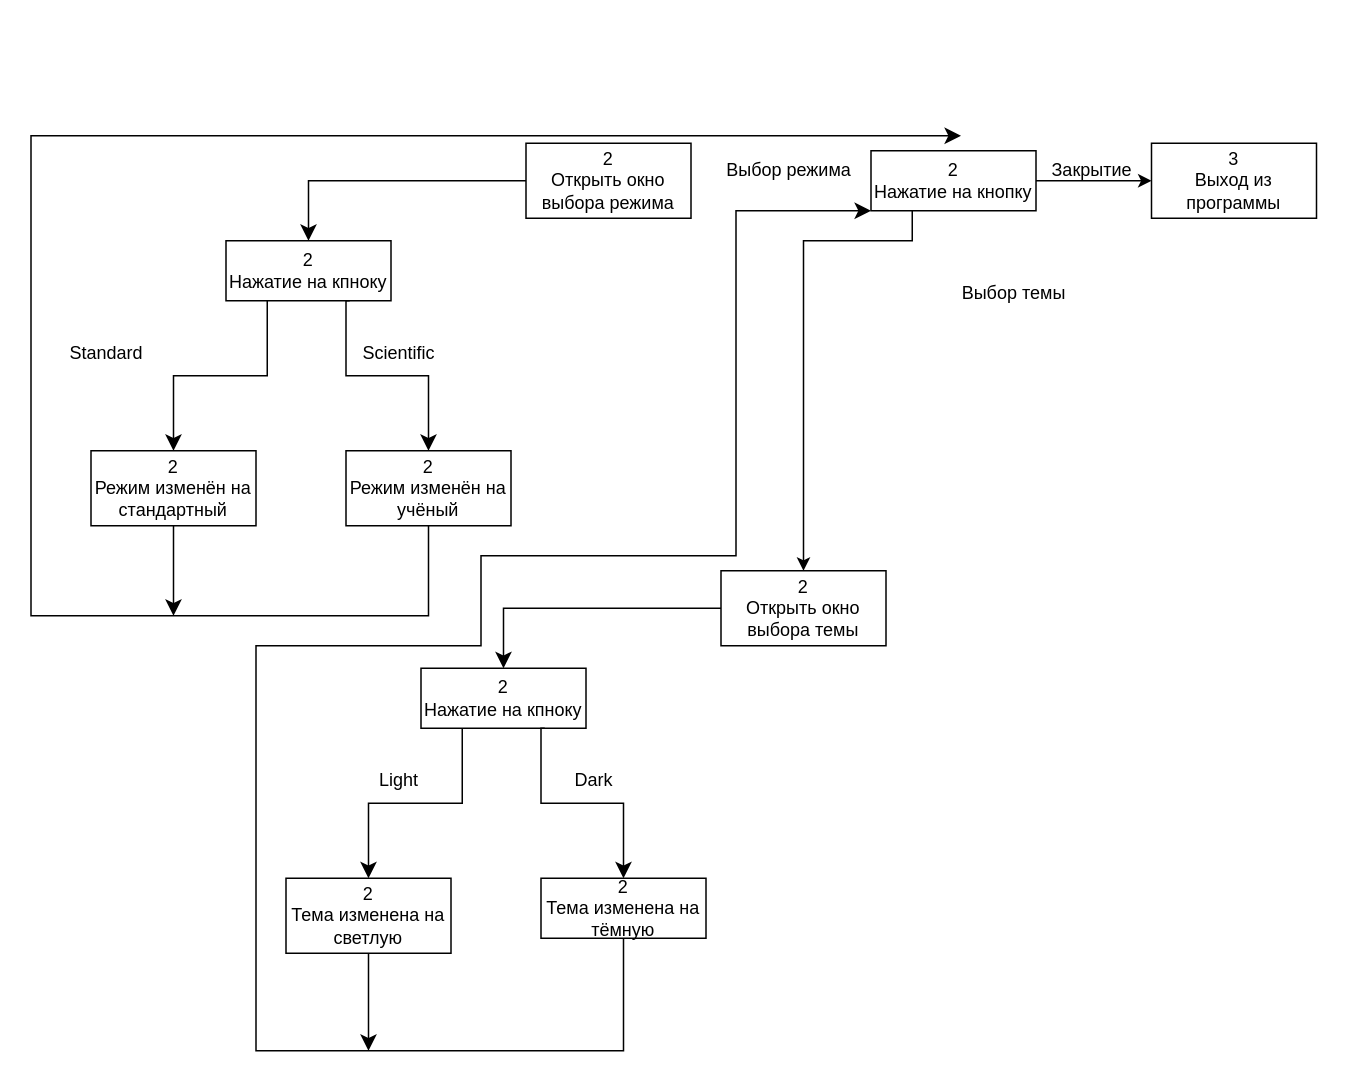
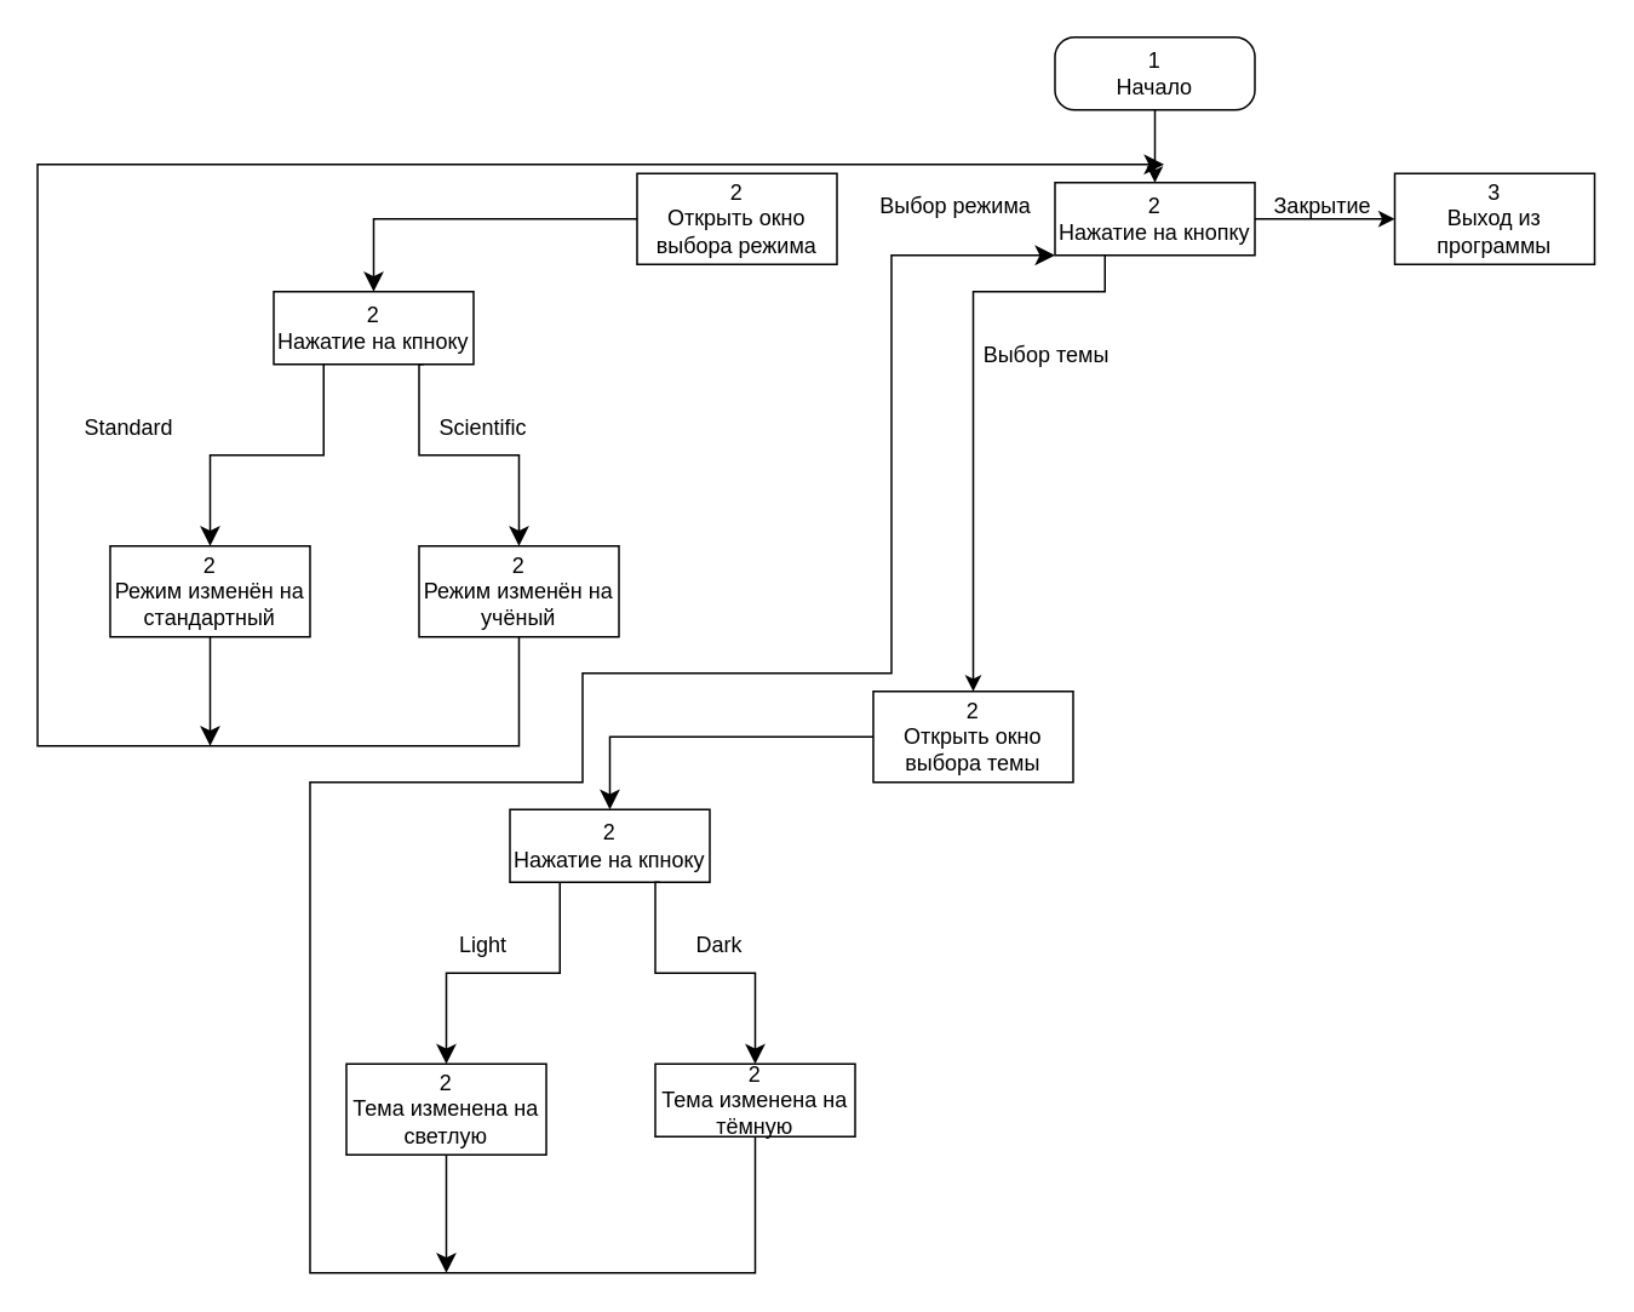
  <mxCell id="0" />
  <mxCell id="1" parent="0" />
+ <mxCell id="2" value="" style="edgeStyle=orthogonalEdgeStyle;rounded=0;orthogonalLoop=1;jettySize=auto;html=1;" edge="1" parent="1" source="3" target="5"><mxGeometry relative="1" as="geometry" /></mxCell>
+ <mxCell id="3" value="1&lt;br&gt;Начало" style="rounded=1;whiteSpace=wrap;html=1;arcSize=27;" vertex="1" parent="1"><mxGeometry x="580" y="20" width="110" height="40" as="geometry" /></mxCell>
  <mxCell id="4" value="" style="edgeStyle=orthogonalEdgeStyle;rounded=0;orthogonalLoop=1;jettySize=auto;html=1;" edge="1" parent="1" source="5" target="6"><mxGeometry relative="1" as="geometry" /></mxCell>
  <mxCell id="5" value="2&lt;br&gt;Нажатие на кнопку" style="rounded=0;whiteSpace=wrap;html=1;" vertex="1" parent="1"><mxGeometry x="580" y="100" width="110" height="40" as="geometry" /></mxCell>
  <mxCell id="6" value="3&lt;br&gt;Выход из программы" style="rounded=0;whiteSpace=wrap;html=1;" vertex="1" parent="1"><mxGeometry x="767" y="95" width="110" height="50" as="geometry" /></mxCell>
  <mxCell id="7" value="Закрытие" style="text;html=1;align=center;verticalAlign=middle;resizable=0;points=[];autosize=1;strokeColor=none;fillColor=none;" vertex="1" parent="1"><mxGeometry x="687" y="98" width="80" height="30" as="geometry" /></mxCell>
  <mxCell id="8" value="2&lt;br&gt;Открыть окно выбора режима" style="rounded=0;whiteSpace=wrap;html=1;" vertex="1" parent="1"><mxGeometry x="350" y="95" width="110" height="50" as="geometry" /></mxCell>
  <mxCell id="9" value="Выбор режима" style="text;html=1;align=center;verticalAlign=middle;resizable=0;points=[];autosize=1;strokeColor=none;fillColor=none;" vertex="1" parent="1"><mxGeometry x="470" y="98" width="110" height="30" as="geometry" /></mxCell>
  <mxCell id="10" value="2&lt;br&gt;Нажатие на кпноку" style="rounded=0;whiteSpace=wrap;html=1;" vertex="1" parent="1"><mxGeometry x="150" y="160" width="110" height="40" as="geometry" /></mxCell>
  <mxCell id="11" value="2&lt;br&gt;Режим изменён на стандартный" style="rounded=0;whiteSpace=wrap;html=1;" vertex="1" parent="1"><mxGeometry x="60" y="300" width="110" height="50" as="geometry" /></mxCell>
  <mxCell id="12" value="2&lt;br&gt;Режим изменён на учёный" style="rounded=0;whiteSpace=wrap;html=1;" vertex="1" parent="1"><mxGeometry x="230" y="300" width="110" height="50" as="geometry" /></mxCell>
  <mxCell id="13" value="" style="edgeStyle=segmentEdgeStyle;endArrow=classic;html=1;curved=0;rounded=0;endSize=8;startSize=8;exitX=0;exitY=0.5;exitDx=0;exitDy=0;entryX=0.5;entryY=0;entryDx=0;entryDy=0;" edge="1" parent="1" source="8" target="10"><mxGeometry width="50" height="50" relative="1" as="geometry"><mxPoint x="520" y="240" as="sourcePoint" /><mxPoint x="570" y="190" as="targetPoint" /></mxGeometry></mxCell>
  <mxCell id="14" value="" style="edgeStyle=segmentEdgeStyle;endArrow=classic;html=1;curved=0;rounded=0;endSize=8;startSize=8;exitX=0.25;exitY=1;exitDx=0;exitDy=0;entryX=0.5;entryY=0;entryDx=0;entryDy=0;" edge="1" parent="1" source="10" target="11"><mxGeometry width="50" height="50" relative="1" as="geometry"><mxPoint x="520" y="220" as="sourcePoint" /><mxPoint x="570" y="170" as="targetPoint" /><Array as="points"><mxPoint x="178" y="250" /><mxPoint x="115" y="250" /></Array></mxGeometry></mxCell>
  <mxCell id="15" value="" style="edgeStyle=segmentEdgeStyle;endArrow=classic;html=1;curved=0;rounded=0;endSize=8;startSize=8;exitX=0.75;exitY=1;exitDx=0;exitDy=0;entryX=0.5;entryY=0;entryDx=0;entryDy=0;" edge="1" parent="1" source="10" target="12"><mxGeometry width="50" height="50" relative="1" as="geometry"><mxPoint x="187.5" y="210" as="sourcePoint" /><mxPoint x="125" y="310" as="targetPoint" /><Array as="points"><mxPoint x="230" y="200" /><mxPoint x="230" y="250" /><mxPoint x="285" y="250" /></Array></mxGeometry></mxCell>
  <mxCell id="16" value="Standard" style="text;html=1;align=center;verticalAlign=middle;resizable=0;points=[];autosize=1;strokeColor=none;fillColor=none;" vertex="1" parent="1"><mxGeometry x="35" y="220" width="70" height="30" as="geometry" /></mxCell>
  <mxCell id="17" value="Scientific" style="text;html=1;align=center;verticalAlign=middle;resizable=0;points=[];autosize=1;strokeColor=none;fillColor=none;" vertex="1" parent="1"><mxGeometry x="230" y="220" width="70" height="30" as="geometry" /></mxCell>
  <mxCell id="18" value="" style="edgeStyle=segmentEdgeStyle;endArrow=classic;html=1;curved=0;rounded=0;endSize=8;startSize=8;exitX=0.5;exitY=1;exitDx=0;exitDy=0;" edge="1" parent="1" source="12"><mxGeometry width="50" height="50" relative="1" as="geometry"><mxPoint x="520" y="220" as="sourcePoint" /><mxPoint x="640" y="90" as="targetPoint" /><Array as="points"><mxPoint x="285" y="410" /><mxPoint x="20" y="410" /><mxPoint x="20" y="90" /></Array></mxGeometry></mxCell>
  <mxCell id="19" value="" style="edgeStyle=segmentEdgeStyle;endArrow=classic;html=1;curved=0;rounded=0;endSize=8;startSize=8;exitX=0.5;exitY=1;exitDx=0;exitDy=0;" edge="1" parent="1" source="11"><mxGeometry width="50" height="50" relative="1" as="geometry"><mxPoint x="520" y="220" as="sourcePoint" /><mxPoint x="115" y="410" as="targetPoint" /></mxGeometry></mxCell>
  <mxCell id="20" value="" style="edgeStyle=orthogonalEdgeStyle;rounded=0;orthogonalLoop=1;jettySize=auto;html=1;exitX=0.25;exitY=1;exitDx=0;exitDy=0;" edge="1" parent="1" target="21" source="5"><mxGeometry relative="1" as="geometry"><mxPoint x="710" y="405" as="sourcePoint" /><Array as="points"><mxPoint x="608" y="160" /><mxPoint x="535" y="160" /></Array></mxGeometry></mxCell>
  <mxCell id="21" value="2&lt;br&gt;Открыть окно выбора темы" style="rounded=0;whiteSpace=wrap;html=1;" vertex="1" parent="1"><mxGeometry x="480" y="380" width="110" height="50" as="geometry" /></mxCell>
- <mxCell id="22" value="Выбор темы" style="text;html=1;align=center;verticalAlign=middle;resizable=0;points=[];autosize=1;strokeColor=none;fillColor=none;" vertex="1" parent="1"><mxGeometry x="630" y="180" width="90" height="30" as="geometry" /></mxCell>
+ <mxCell id="22" value="Выбор темы" style="text;html=1;align=center;verticalAlign=middle;resizable=0;points=[];autosize=1;strokeColor=none;fillColor=none;" vertex="1" parent="1"><mxGeometry x="530" y="180" width="90" height="30" as="geometry" /></mxCell>
  <mxCell id="23" value="2&lt;br&gt;Нажатие на кпноку" style="rounded=0;whiteSpace=wrap;html=1;" vertex="1" parent="1"><mxGeometry x="280" y="445" width="110" height="40" as="geometry" /></mxCell>
  <mxCell id="24" value="2&lt;br&gt;Тема изменена на светлую" style="rounded=0;whiteSpace=wrap;html=1;" vertex="1" parent="1"><mxGeometry x="190" y="585" width="110" height="50" as="geometry" /></mxCell>
  <mxCell id="25" value="2&lt;br&gt;Тема изменена на тёмную" style="rounded=0;whiteSpace=wrap;html=1;" vertex="1" parent="1"><mxGeometry x="360" y="585" width="110" height="40" as="geometry" /></mxCell>
  <mxCell id="26" value="" style="edgeStyle=segmentEdgeStyle;endArrow=classic;html=1;curved=0;rounded=0;endSize=8;startSize=8;exitX=0;exitY=0.5;exitDx=0;exitDy=0;entryX=0.5;entryY=0;entryDx=0;entryDy=0;" edge="1" parent="1" source="21" target="23"><mxGeometry width="50" height="50" relative="1" as="geometry"><mxPoint x="650" y="525" as="sourcePoint" /><mxPoint x="700" y="475" as="targetPoint" /></mxGeometry></mxCell>
  <mxCell id="27" value="" style="edgeStyle=segmentEdgeStyle;endArrow=classic;html=1;curved=0;rounded=0;endSize=8;startSize=8;exitX=0.25;exitY=1;exitDx=0;exitDy=0;entryX=0.5;entryY=0;entryDx=0;entryDy=0;" edge="1" parent="1" source="23" target="24"><mxGeometry width="50" height="50" relative="1" as="geometry"><mxPoint x="650" y="505" as="sourcePoint" /><mxPoint x="700" y="455" as="targetPoint" /><Array as="points"><mxPoint x="308" y="535" /><mxPoint x="245" y="535" /></Array></mxGeometry></mxCell>
  <mxCell id="28" value="" style="edgeStyle=segmentEdgeStyle;endArrow=classic;html=1;curved=0;rounded=0;endSize=8;startSize=8;exitX=0.75;exitY=1;exitDx=0;exitDy=0;entryX=0.5;entryY=0;entryDx=0;entryDy=0;" edge="1" parent="1" source="23" target="25"><mxGeometry width="50" height="50" relative="1" as="geometry"><mxPoint x="317.5" y="495" as="sourcePoint" /><mxPoint x="255" y="595" as="targetPoint" /><Array as="points"><mxPoint x="360" y="485" /><mxPoint x="360" y="535" /><mxPoint x="415" y="535" /></Array></mxGeometry></mxCell>
  <mxCell id="29" value="Light" style="text;html=1;align=center;verticalAlign=middle;resizable=0;points=[];autosize=1;strokeColor=none;fillColor=none;" vertex="1" parent="1"><mxGeometry x="240" y="505" width="50" height="30" as="geometry" /></mxCell>
  <mxCell id="30" value="Dark" style="text;html=1;align=center;verticalAlign=middle;resizable=0;points=[];autosize=1;strokeColor=none;fillColor=none;" vertex="1" parent="1"><mxGeometry x="370" y="505" width="50" height="30" as="geometry" /></mxCell>
  <mxCell id="31" value="" style="edgeStyle=segmentEdgeStyle;endArrow=classic;html=1;curved=0;rounded=0;endSize=8;startSize=8;exitX=0.5;exitY=1;exitDx=0;exitDy=0;" edge="1" parent="1" source="24"><mxGeometry width="50" height="50" relative="1" as="geometry"><mxPoint x="650" y="505" as="sourcePoint" /><mxPoint x="245" y="700" as="targetPoint" /></mxGeometry></mxCell>
  <mxCell id="32" value="" style="edgeStyle=segmentEdgeStyle;endArrow=classic;html=1;curved=0;rounded=0;endSize=8;startSize=8;exitX=0.5;exitY=1;exitDx=0;exitDy=0;entryX=0;entryY=1;entryDx=0;entryDy=0;" edge="1" parent="1" source="25" target="5"><mxGeometry width="50" height="50" relative="1" as="geometry"><mxPoint x="430" y="400" as="sourcePoint" /><mxPoint x="480" y="350" as="targetPoint" /><Array as="points"><mxPoint x="415" y="700" /><mxPoint x="170" y="700" /><mxPoint x="170" y="430" /><mxPoint x="320" y="430" /><mxPoint x="320" y="370" /><mxPoint x="490" y="370" /><mxPoint x="490" y="140" /></Array></mxGeometry></mxCell>
